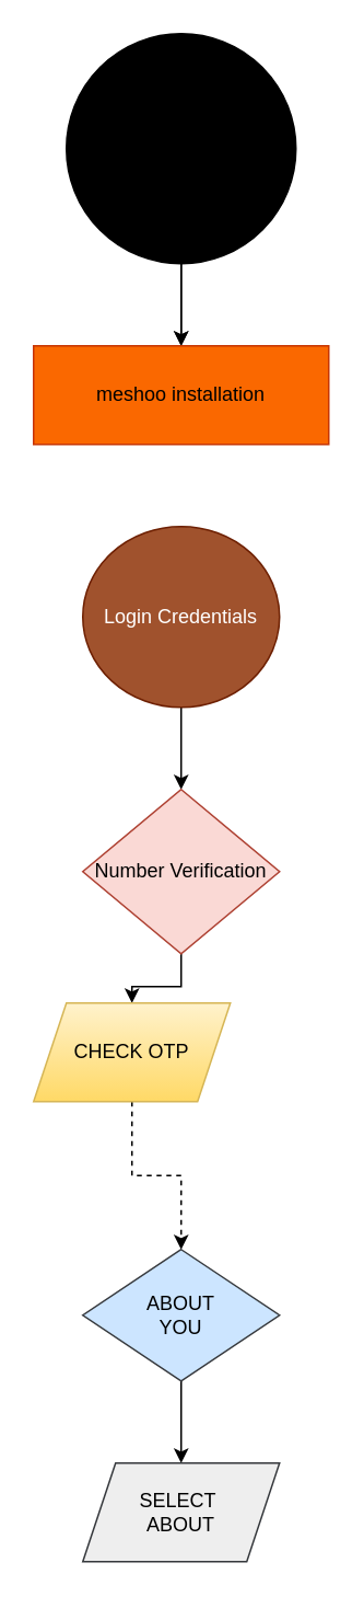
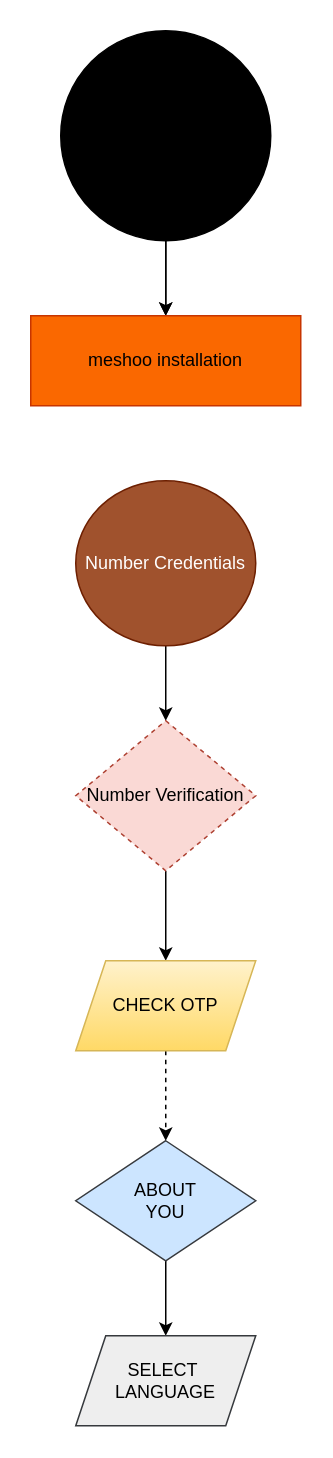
  <mxCell id="0" />
  <mxCell id="1" parent="0" />
  <mxCell id="2" value="" style="edgeStyle=orthogonalEdgeStyle;rounded=0;orthogonalLoop=1;jettySize=auto;html=1;" edge="1" parent="1" source="4" target="5"><mxGeometry relative="1" as="geometry" /></mxCell>
  <mxCell id="3" value="" style="edgeStyle=orthogonalEdgeStyle;rounded=0;orthogonalLoop=1;jettySize=auto;html=1;labelBackgroundColor=light-dark(#FFFFFF,#3333FF);fontColor=light-dark(#000000,#FFFFFF);" edge="1" parent="1" source="4" target="5"><mxGeometry relative="1" as="geometry" /></mxCell>
  <mxCell id="4" value="meshoo logo" style="ellipse;whiteSpace=wrap;html=1;aspect=fixed;gradientColor=light-dark(#000000,#FF0080);" vertex="1" parent="1"><mxGeometry x="40" y="20" width="140" height="140" as="geometry" /></mxCell>
  <mxCell id="5" value="meshoo installation" style="rounded=0;whiteSpace=wrap;html=1;fillColor=#fa6800;fontColor=#000000;strokeColor=#C73500;" vertex="1" parent="1"><mxGeometry x="20" y="210" width="180" height="60" as="geometry" /></mxCell>
  <mxCell id="6" value="" style="edgeStyle=orthogonalEdgeStyle;rounded=0;orthogonalLoop=1;jettySize=auto;html=1;" edge="1" parent="1" source="7" target="9"><mxGeometry relative="1" as="geometry" /></mxCell>
- <mxCell id="7" value="Login Credentials" style="ellipse;whiteSpace=wrap;html=1;fillColor=#a0522d;fontColor=#ffffff;strokeColor=#6D1F00;" vertex="1" parent="1"><mxGeometry x="50" y="320" width="120" height="110" as="geometry" /></mxCell>
+ <mxCell id="7" value="Number Credentials" style="ellipse;whiteSpace=wrap;html=1;fillColor=#a0522d;fontColor=#ffffff;strokeColor=#6D1F00;" vertex="1" parent="1"><mxGeometry x="50" y="320" width="120" height="110" as="geometry" /></mxCell>
  <mxCell id="8" value="" style="edgeStyle=orthogonalEdgeStyle;rounded=0;orthogonalLoop=1;jettySize=auto;html=1;" edge="1" parent="1" source="9" target="11"><mxGeometry relative="1" as="geometry" /></mxCell>
- <mxCell id="9" value="Number Verification" style="rhombus;whiteSpace=wrap;html=1;fillColor=#fad9d5;strokeColor=#ae4132;" vertex="1" parent="1"><mxGeometry x="50" y="480" width="120" height="100" as="geometry" /></mxCell>
+ <mxCell id="9" value="Number Verification" style="rhombus;whiteSpace=wrap;html=1;fillColor=#fad9d5;strokeColor=#ae4132;dashed=1;" vertex="1" parent="1"><mxGeometry x="50" y="480" width="120" height="100" as="geometry" /></mxCell>
  <mxCell id="10" value="" style="edgeStyle=orthogonalEdgeStyle;rounded=0;orthogonalLoop=1;jettySize=auto;html=1;dashed=1;" edge="1" parent="1" source="11" target="13"><mxGeometry relative="1" as="geometry" /></mxCell>
- <mxCell id="11" value="CHECK OTP" style="shape=parallelogram;perimeter=parallelogramPerimeter;whiteSpace=wrap;html=1;fixedSize=1;fillColor=#fff2cc;gradientColor=#ffd966;strokeColor=#d6b656;" vertex="1" parent="1"><mxGeometry x="20" y="610" width="120" height="60" as="geometry" /></mxCell>
+ <mxCell id="11" value="CHECK OTP" style="shape=parallelogram;perimeter=parallelogramPerimeter;whiteSpace=wrap;html=1;fixedSize=1;fillColor=#fff2cc;gradientColor=#ffd966;strokeColor=#d6b656;" vertex="1" parent="1"><mxGeometry x="50" y="640" width="120" height="60" as="geometry" /></mxCell>
  <mxCell id="12" value="" style="edgeStyle=orthogonalEdgeStyle;rounded=0;orthogonalLoop=1;jettySize=auto;html=1;" edge="1" parent="1" source="13" target="14"><mxGeometry relative="1" as="geometry" /></mxCell>
  <mxCell id="13" value="ABOUT&lt;div&gt;YOU&lt;/div&gt;" style="rhombus;whiteSpace=wrap;html=1;fillColor=#cce5ff;strokeColor=#36393d;" vertex="1" parent="1"><mxGeometry x="50" y="760" width="120" height="80" as="geometry" /></mxCell>
- <mxCell id="14" value="SELECT&amp;nbsp;&lt;div&gt;ABOUT&lt;/div&gt;" style="shape=parallelogram;perimeter=parallelogramPerimeter;whiteSpace=wrap;html=1;fixedSize=1;fillColor=#eeeeee;strokeColor=#36393d;" vertex="1" parent="1"><mxGeometry x="50" y="890" width="120" height="60" as="geometry" /></mxCell>
+ <mxCell id="14" value="SELECT&amp;nbsp;&lt;div&gt;LANGUAGE&lt;/div&gt;" style="shape=parallelogram;perimeter=parallelogramPerimeter;whiteSpace=wrap;html=1;fixedSize=1;fillColor=#eeeeee;strokeColor=#36393d;" vertex="1" parent="1"><mxGeometry x="50" y="890" width="120" height="60" as="geometry" /></mxCell>
